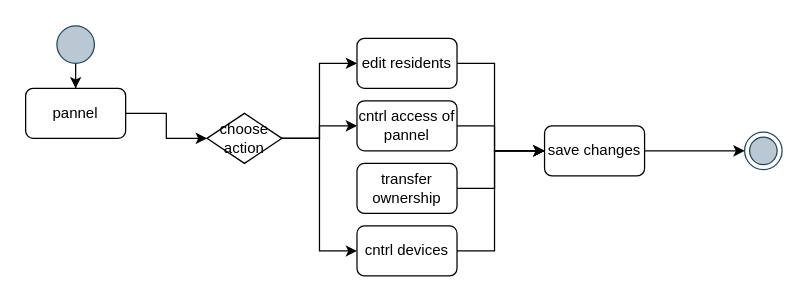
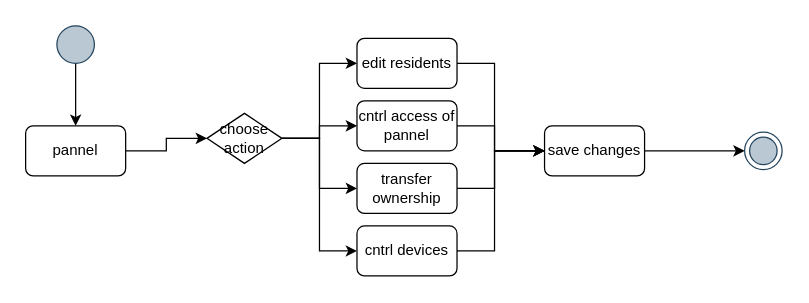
  <mxCell id="0" />
  <mxCell id="1" parent="0" />
  <mxCell id="2" style="edgeStyle=orthogonalEdgeStyle;rounded=0;orthogonalLoop=1;jettySize=auto;html=1;" edge="1" parent="1" source="3" target="5"><mxGeometry relative="1" as="geometry" /></mxCell>
  <mxCell id="3" value="" style="ellipse;whiteSpace=wrap;html=1;aspect=fixed;fillColor=#bac8d3;strokeColor=#23445d;" vertex="1" parent="1"><mxGeometry x="45" y="20" width="30" height="30" as="geometry" /></mxCell>
  <mxCell id="4" style="edgeStyle=orthogonalEdgeStyle;rounded=0;orthogonalLoop=1;jettySize=auto;html=1;" edge="1" parent="1" source="5" target="10"><mxGeometry relative="1" as="geometry" /></mxCell>
- <mxCell id="5" value="pannel" style="rounded=1;whiteSpace=wrap;html=1;" vertex="1" parent="1"><mxGeometry x="20" y="70" width="80" height="40" as="geometry" /></mxCell>
+ <mxCell id="5" value="pannel" style="rounded=1;whiteSpace=wrap;html=1;" vertex="1" parent="1"><mxGeometry x="20" y="100" width="80" height="40" as="geometry" /></mxCell>
  <mxCell id="6" style="edgeStyle=orthogonalEdgeStyle;rounded=0;orthogonalLoop=1;jettySize=auto;html=1;entryX=0;entryY=0.5;entryDx=0;entryDy=0;" edge="1" parent="1" source="10" target="12"><mxGeometry relative="1" as="geometry" /></mxCell>
  <mxCell id="7" style="edgeStyle=orthogonalEdgeStyle;rounded=0;orthogonalLoop=1;jettySize=auto;html=1;entryX=0;entryY=0.5;entryDx=0;entryDy=0;" edge="1" parent="1" source="10" target="14"><mxGeometry relative="1" as="geometry" /></mxCell>
+ <mxCell id="8" style="edgeStyle=orthogonalEdgeStyle;rounded=0;orthogonalLoop=1;jettySize=auto;html=1;" edge="1" parent="1" source="10" target="16"><mxGeometry relative="1" as="geometry" /></mxCell>
  <mxCell id="9" style="edgeStyle=orthogonalEdgeStyle;rounded=0;orthogonalLoop=1;jettySize=auto;html=1;entryX=0;entryY=0.5;entryDx=0;entryDy=0;" edge="1" parent="1" source="10" target="18"><mxGeometry relative="1" as="geometry" /></mxCell>
  <mxCell id="10" value="choose action" style="rhombus;whiteSpace=wrap;html=1;" vertex="1" parent="1"><mxGeometry x="165" y="90" width="60" height="40" as="geometry" /></mxCell>
  <mxCell id="11" value="" style="edgeStyle=orthogonalEdgeStyle;rounded=0;orthogonalLoop=1;jettySize=auto;html=1;entryX=0;entryY=0.5;entryDx=0;entryDy=0;" edge="1" parent="1" target="20"><mxGeometry relative="1" as="geometry"><mxPoint x="335" y="50" as="sourcePoint" /><mxPoint x="415" y="50" as="targetPoint" /><Array as="points"><mxPoint x="395" y="50" /><mxPoint x="395" y="120" /></Array></mxGeometry></mxCell>
  <mxCell id="12" value="edit residents" style="rounded=1;whiteSpace=wrap;html=1;" vertex="1" parent="1"><mxGeometry x="285" y="30" width="80" height="40" as="geometry" /></mxCell>
  <mxCell id="13" style="edgeStyle=orthogonalEdgeStyle;rounded=0;orthogonalLoop=1;jettySize=auto;html=1;entryX=0;entryY=0.5;entryDx=0;entryDy=0;" edge="1" parent="1" target="20"><mxGeometry relative="1" as="geometry"><mxPoint x="335" y="100" as="sourcePoint" /><Array as="points"><mxPoint x="395" y="100" /><mxPoint x="395" y="120" /></Array></mxGeometry></mxCell>
  <mxCell id="14" value="cntrl access of pannel" style="rounded=1;whiteSpace=wrap;html=1;" vertex="1" parent="1"><mxGeometry x="285" y="80" width="80" height="40" as="geometry" /></mxCell>
  <mxCell id="15" style="edgeStyle=orthogonalEdgeStyle;rounded=0;orthogonalLoop=1;jettySize=auto;html=1;" edge="1" parent="1"><mxGeometry relative="1" as="geometry"><mxPoint x="445" y="120" as="targetPoint" /><mxPoint x="335" y="150" as="sourcePoint" /><Array as="points"><mxPoint x="395" y="150" /><mxPoint x="395" y="120" /></Array></mxGeometry></mxCell>
  <mxCell id="16" value="transfer ownership" style="rounded=1;whiteSpace=wrap;html=1;" vertex="1" parent="1"><mxGeometry x="285" y="130" width="80" height="40" as="geometry" /></mxCell>
  <mxCell id="17" style="edgeStyle=orthogonalEdgeStyle;rounded=0;orthogonalLoop=1;jettySize=auto;html=1;entryX=0;entryY=0.5;entryDx=0;entryDy=0;" edge="1" parent="1" target="20"><mxGeometry relative="1" as="geometry"><mxPoint x="335" y="200" as="sourcePoint" /><Array as="points"><mxPoint x="395" y="200" /><mxPoint x="395" y="120" /></Array></mxGeometry></mxCell>
  <mxCell id="18" value="cntrl devices" style="rounded=1;whiteSpace=wrap;html=1;" vertex="1" parent="1"><mxGeometry x="285" y="180" width="80" height="40" as="geometry" /></mxCell>
  <mxCell id="19" style="edgeStyle=orthogonalEdgeStyle;rounded=0;orthogonalLoop=1;jettySize=auto;html=1;entryX=0;entryY=0.5;entryDx=0;entryDy=0;" edge="1" parent="1" source="20" target="21"><mxGeometry relative="1" as="geometry" /></mxCell>
  <mxCell id="20" value="save changes" style="rounded=1;whiteSpace=wrap;html=1;" vertex="1" parent="1"><mxGeometry x="435" y="100" width="80" height="40" as="geometry" /></mxCell>
  <mxCell id="21" value="" style="ellipse;html=1;shape=endState;fillColor=#bac8d3;strokeColor=#23445d;" vertex="1" parent="1"><mxGeometry x="595" y="105" width="30" height="30" as="geometry" /></mxCell>
